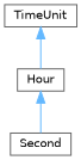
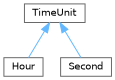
  digraph {
    rankdir=TB
    node [color=grey40 fillcolor=white fontname=Helvetica fontsize=10 shape=box style=filled]
    edge [color=steelblue1 dir=back fontname=Helvetica fontsize=10 labelfontname=Helvetica labelfontsize=10 style=solid]
    n1 [height=0.2 label=TimeUnit width=0.4]
    n2 [height=0.2 label=Hour width=0.4]
    n3 [height=0.2 label=Second width=0.4]
    n1 -> n2
-   n2 -> n3
+   n1 -> n3
  }
